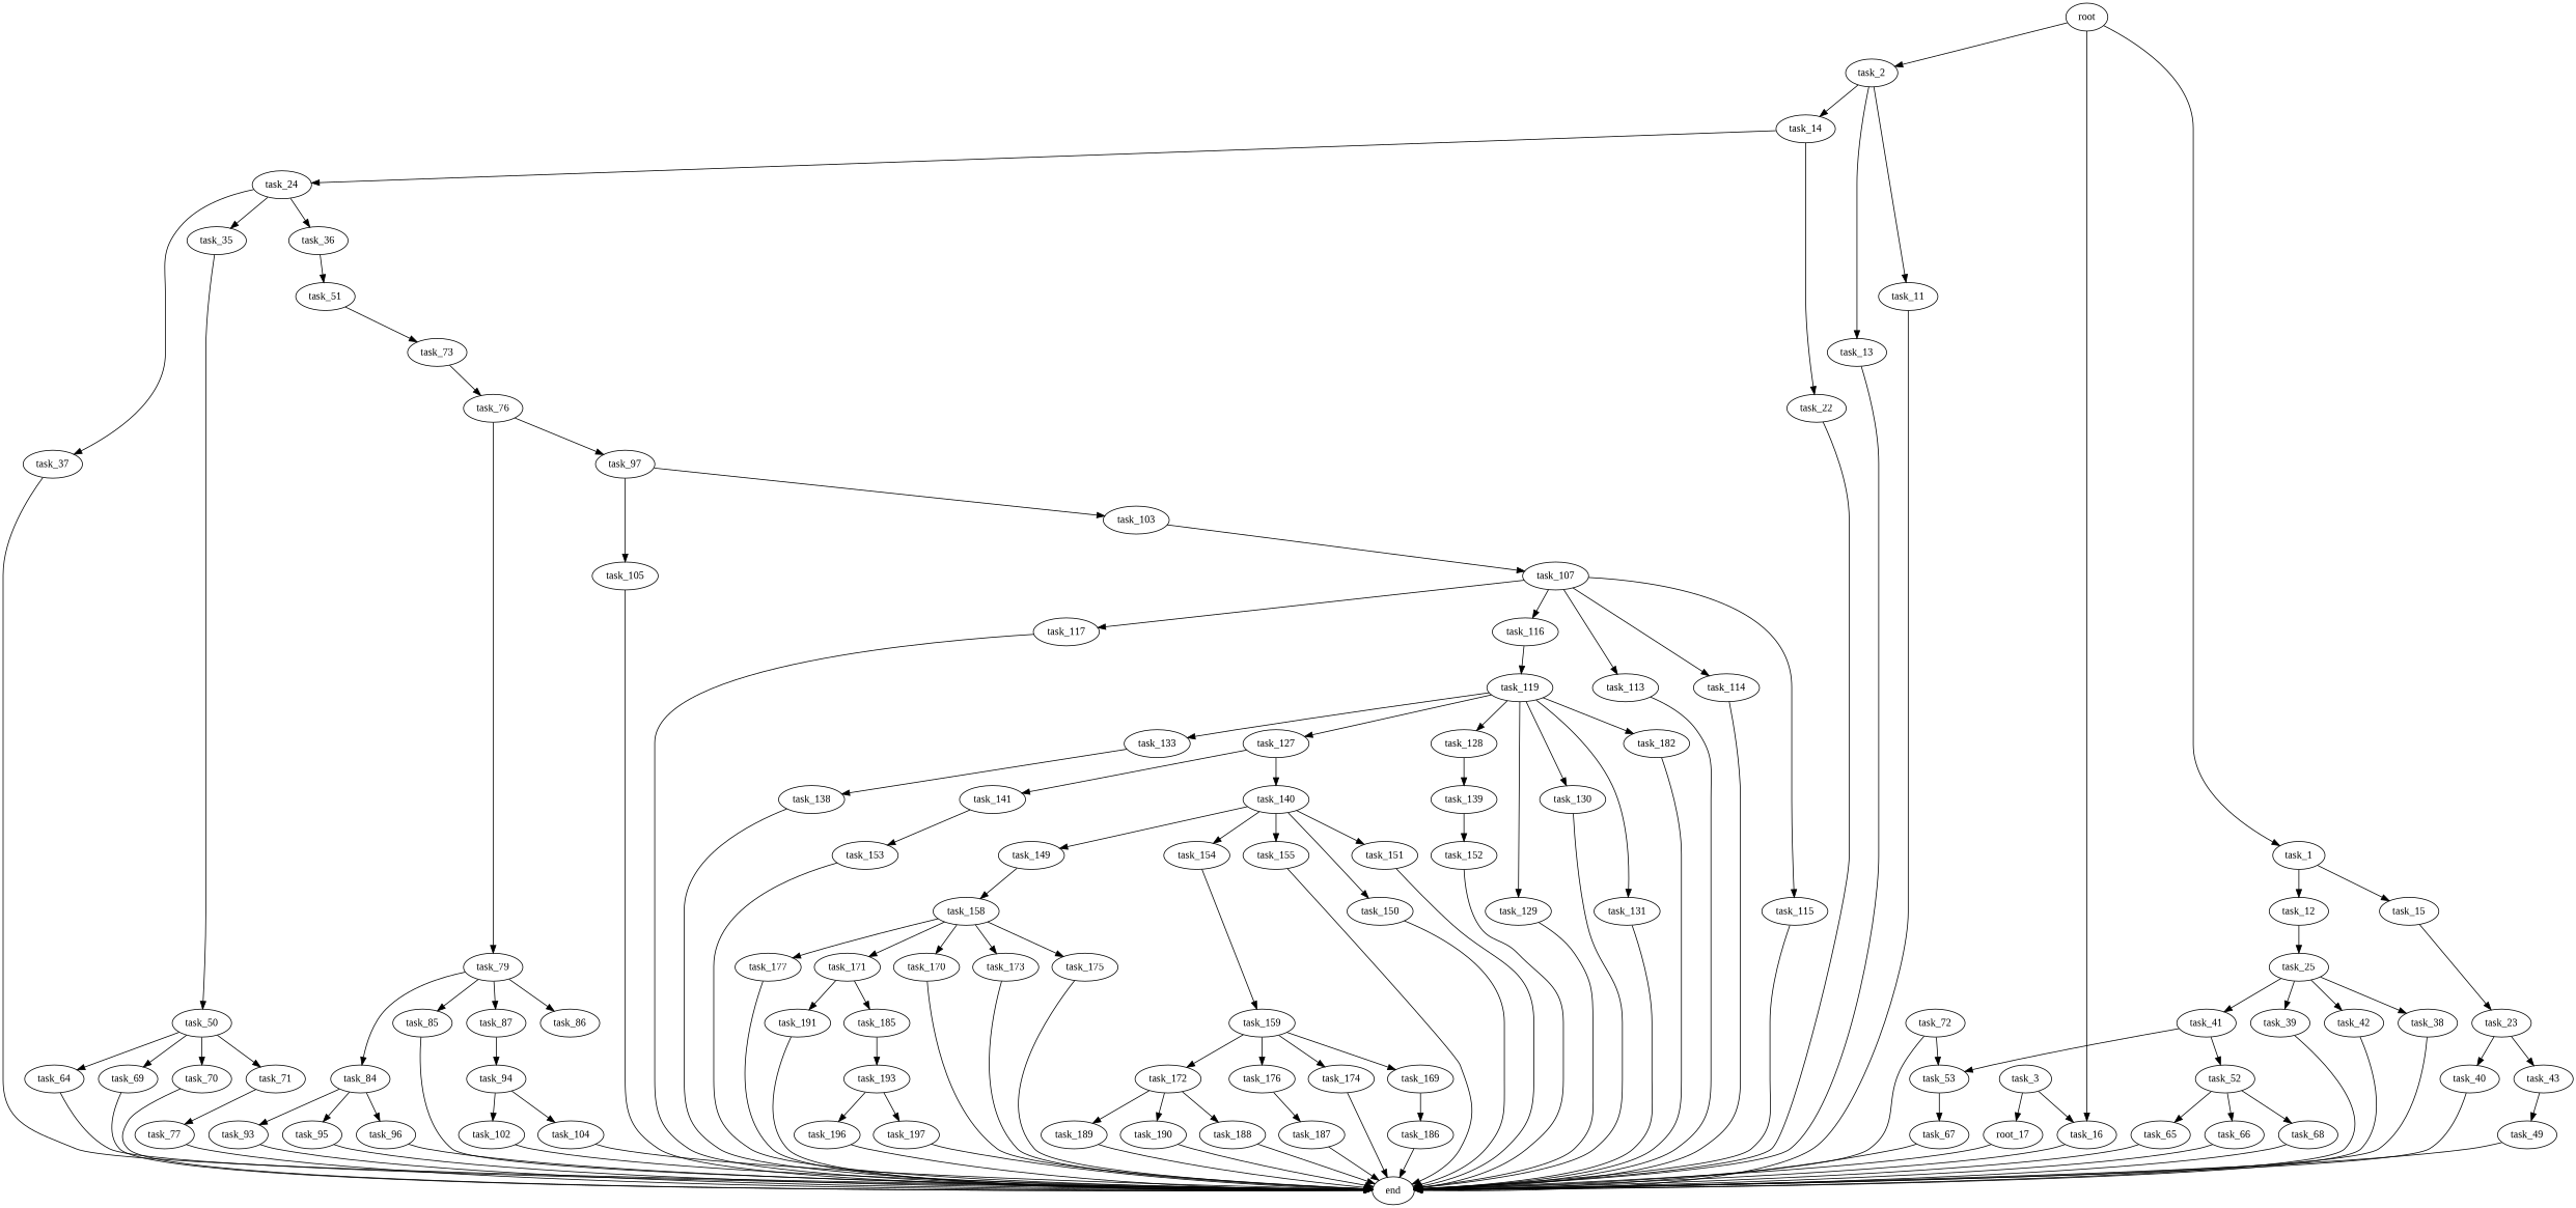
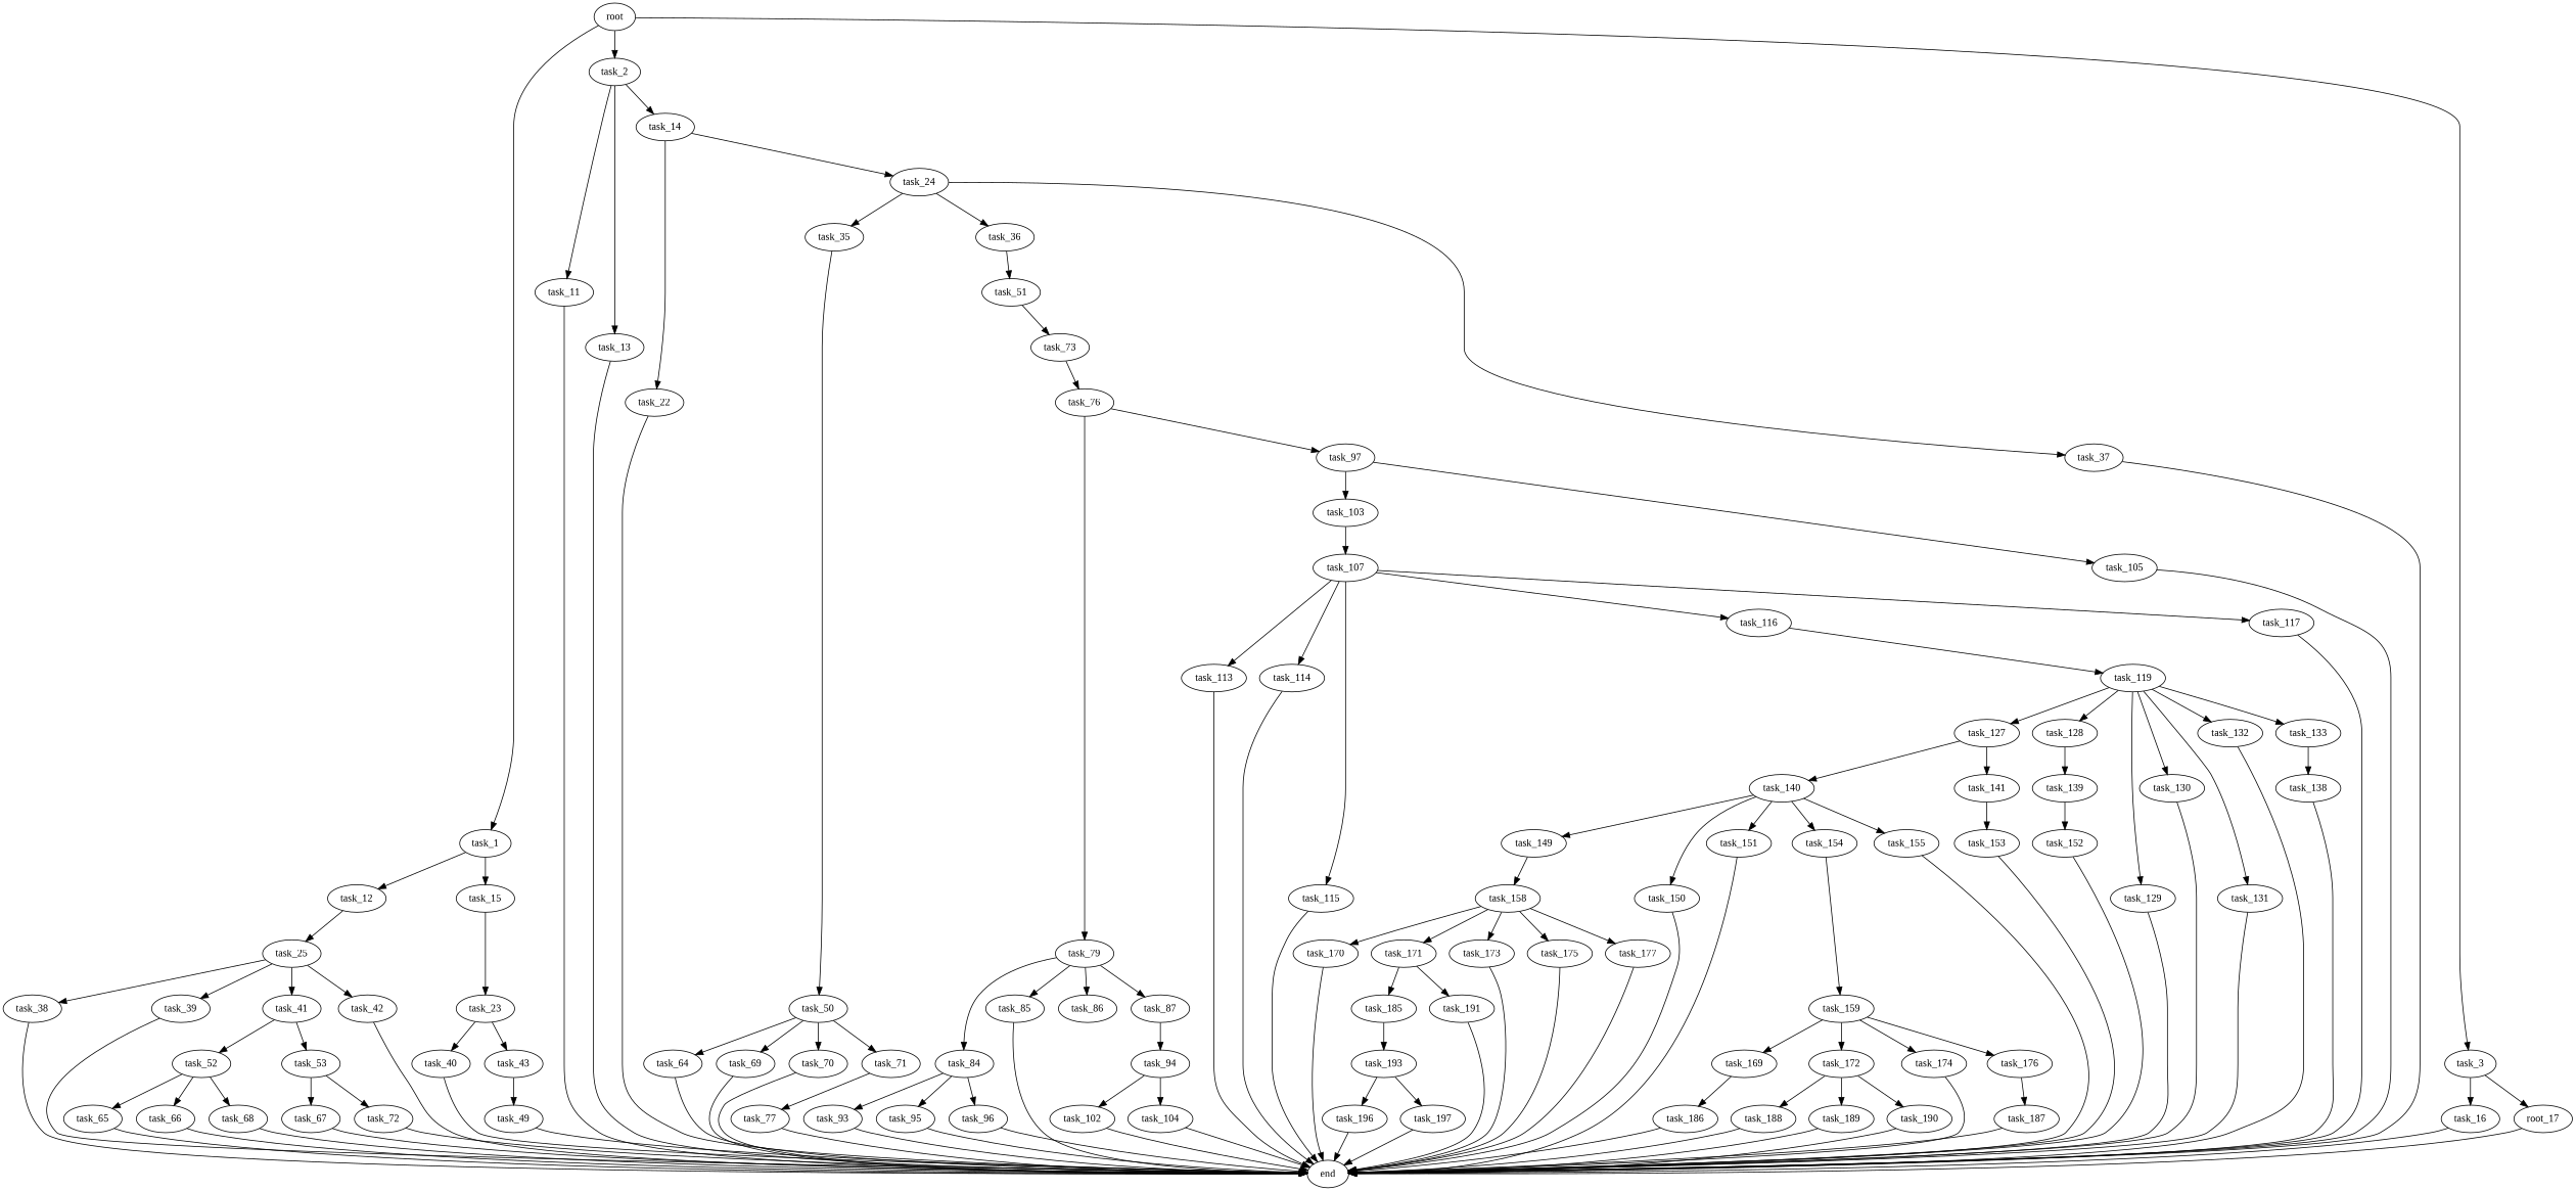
  digraph {
    fontname="Liberation Serif"
    node [fontname="Liberation Serif"]
    edge [fontname="Liberation Serif"]
    root
    task_1
    task_2
    task_3
    task_12
    task_15
    task_11
    task_13
    task_14
    task_16
    n11 [label=root_17]
    task_25
    task_23
    end
    task_22
    task_24
    task_38
    task_39
    task_41
    task_42
    task_40
    task_43
    task_35
    task_36
    task_37
    task_52
    task_53
    task_50
    task_51
    task_49
    task_64
    task_69
    task_70
    task_71
    task_73
    task_65
    task_66
    task_68
    task_67
    task_72
    task_77
    task_76
    task_79
    task_97
    task_84
    task_85
    task_86
    task_87
    task_93
    task_95
    task_96
    task_94
    task_103
    task_105
    task_102
    task_104
    task_107
    task_113
    task_114
    task_115
    task_116
    task_117
    task_119
    task_127
    task_128
    task_129
    task_130
    task_131
-   task_132 [label=task_182]
+   task_132
    task_133
    task_140
    task_141
    task_139
    task_138
    task_149
    task_150
    task_151
    task_154
    task_155
    task_153
    task_152
    task_158
    task_159
    task_170
    task_171
    task_173
    task_175
    task_177
    task_169
    task_172
    task_174
    task_176
    task_185
    task_191
    task_186
    task_188
    task_189
    task_190
    task_187
    task_193
    task_196
    task_197
    root -> task_1
    root -> task_2
-   root -> task_16
+   root -> task_3
    task_1 -> task_12
    task_1 -> task_15
    task_2 -> task_11
    task_2 -> task_13
    task_2 -> task_14
    task_3 -> task_16
    task_3 -> n11
    task_12 -> task_25
    task_15 -> task_23
    task_11 -> end
    task_13 -> end
    task_14 -> task_22
    task_14 -> task_24
    task_16 -> end
    n11 -> end
    task_25 -> task_38
    task_25 -> task_39
    task_25 -> task_41
    task_25 -> task_42
    task_23 -> task_40
    task_23 -> task_43
    task_22 -> end
    task_24 -> task_35
    task_24 -> task_36
    task_24 -> task_37
    task_38 -> end
    task_39 -> end
    task_41 -> task_52
    task_41 -> task_53
    task_42 -> end
    task_40 -> end
    task_43 -> task_49
    task_35 -> task_50
    task_36 -> task_51
    task_37 -> end
    task_52 -> task_65
    task_52 -> task_66
    task_52 -> task_68
    task_53 -> task_67
-   task_72 -> task_53
+   task_53 -> task_72
    task_50 -> task_64
    task_50 -> task_69
    task_50 -> task_70
    task_50 -> task_71
    task_51 -> task_73
    task_49 -> end
    task_64 -> end
    task_69 -> end
    task_70 -> end
    task_71 -> task_77
    task_73 -> task_76
    task_65 -> end
    task_66 -> end
    task_68 -> end
    task_67 -> end
    task_72 -> end
    task_77 -> end
    task_76 -> task_79
    task_76 -> task_97
    task_79 -> task_84
    task_79 -> task_85
    task_79 -> task_86
    task_79 -> task_87
    task_97 -> task_103
    task_97 -> task_105
    task_84 -> task_93
    task_84 -> task_95
    task_84 -> task_96
    task_85 -> end
    task_87 -> task_94
    task_93 -> end
    task_95 -> end
    task_96 -> end
    task_94 -> task_102
    task_94 -> task_104
    task_103 -> task_107
    task_105 -> end
    task_102 -> end
    task_104 -> end
    task_107 -> task_113
    task_107 -> task_114
    task_107 -> task_115
    task_107 -> task_116
    task_107 -> task_117
    task_113 -> end
    task_114 -> end
    task_115 -> end
    task_116 -> task_119
    task_117 -> end
    task_119 -> task_127
    task_119 -> task_128
    task_119 -> task_129
    task_119 -> task_130
    task_119 -> task_131
    task_119 -> task_132
    task_119 -> task_133
    task_127 -> task_140
    task_127 -> task_141
    task_128 -> task_139
    task_129 -> end
    task_130 -> end
    task_131 -> end
    task_132 -> end
    task_133 -> task_138
    task_140 -> task_149
    task_140 -> task_150
    task_140 -> task_151
    task_140 -> task_154
    task_140 -> task_155
    task_141 -> task_153
    task_139 -> task_152
    task_138 -> end
    task_149 -> task_158
    task_150 -> end
    task_151 -> end
    task_154 -> task_159
    task_155 -> end
    task_153 -> end
    task_152 -> end
    task_158 -> task_170
    task_158 -> task_171
    task_158 -> task_173
    task_158 -> task_175
    task_158 -> task_177
    task_159 -> task_169
    task_159 -> task_172
    task_159 -> task_174
    task_159 -> task_176
    task_170 -> end
    task_171 -> task_185
    task_171 -> task_191
    task_173 -> end
    task_175 -> end
    task_177 -> end
    task_169 -> task_186
    task_172 -> task_188
    task_172 -> task_189
    task_172 -> task_190
    task_174 -> end
    task_176 -> task_187
    task_185 -> task_193
    task_191 -> end
    task_186 -> end
    task_188 -> end
    task_189 -> end
    task_190 -> end
    task_187 -> end
    task_193 -> task_196
    task_193 -> task_197
    task_196 -> end
    task_197 -> end
  }
